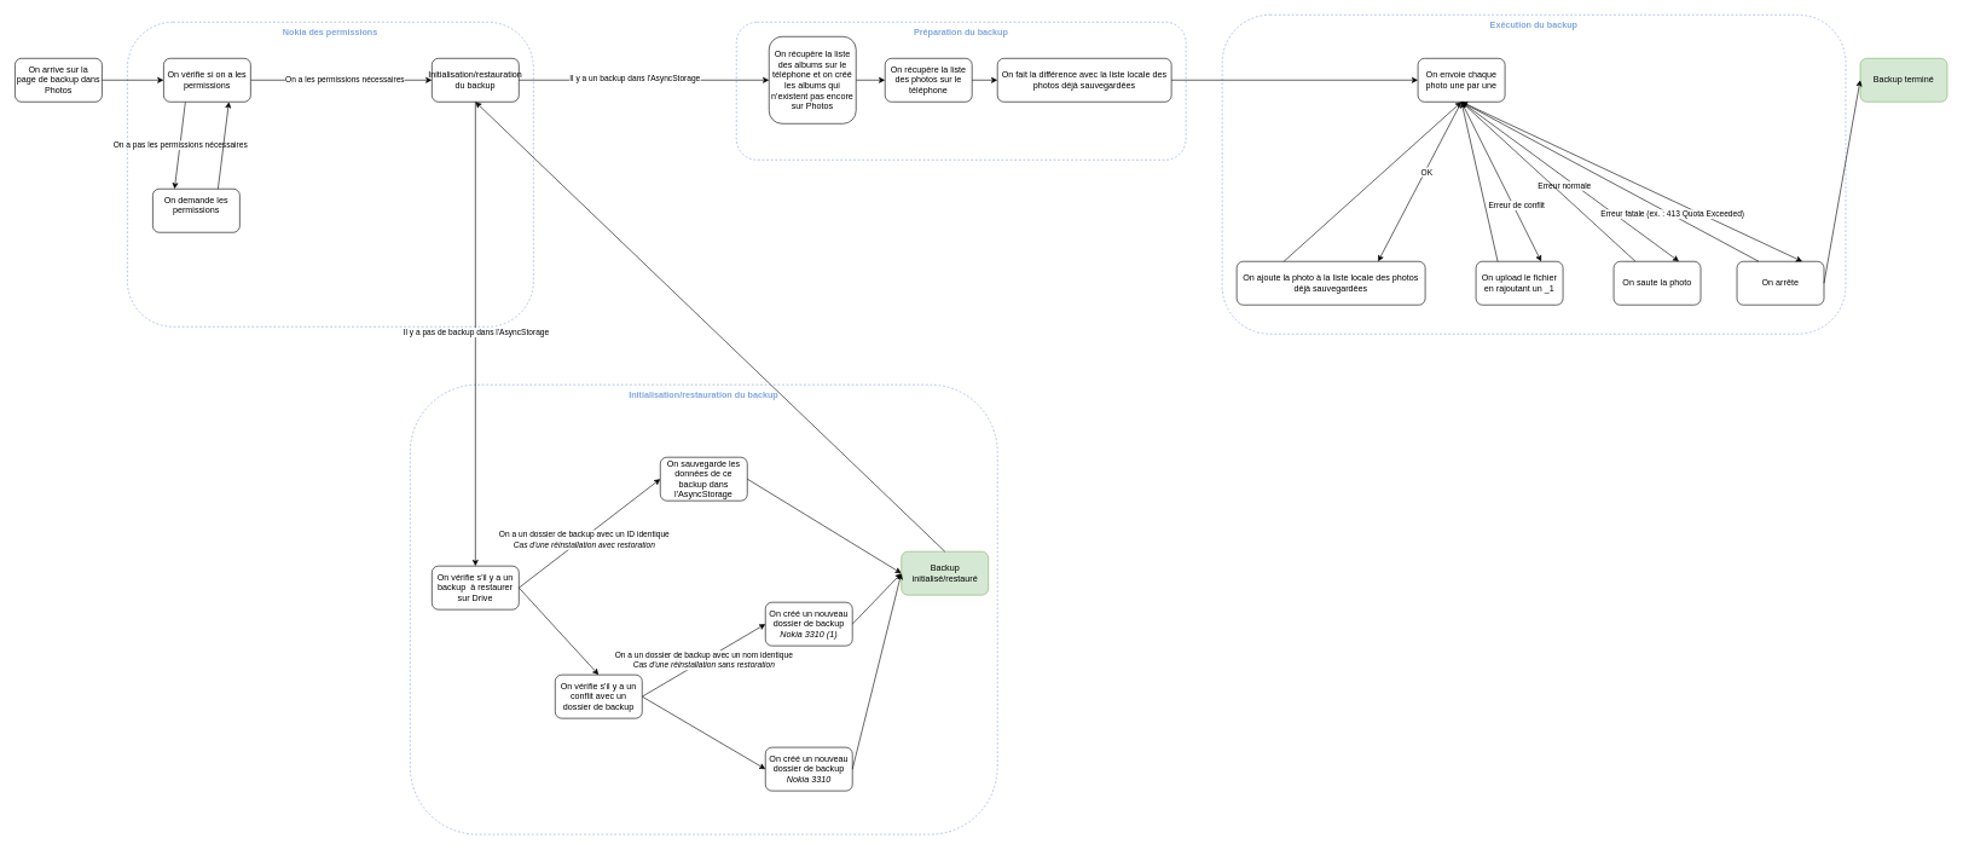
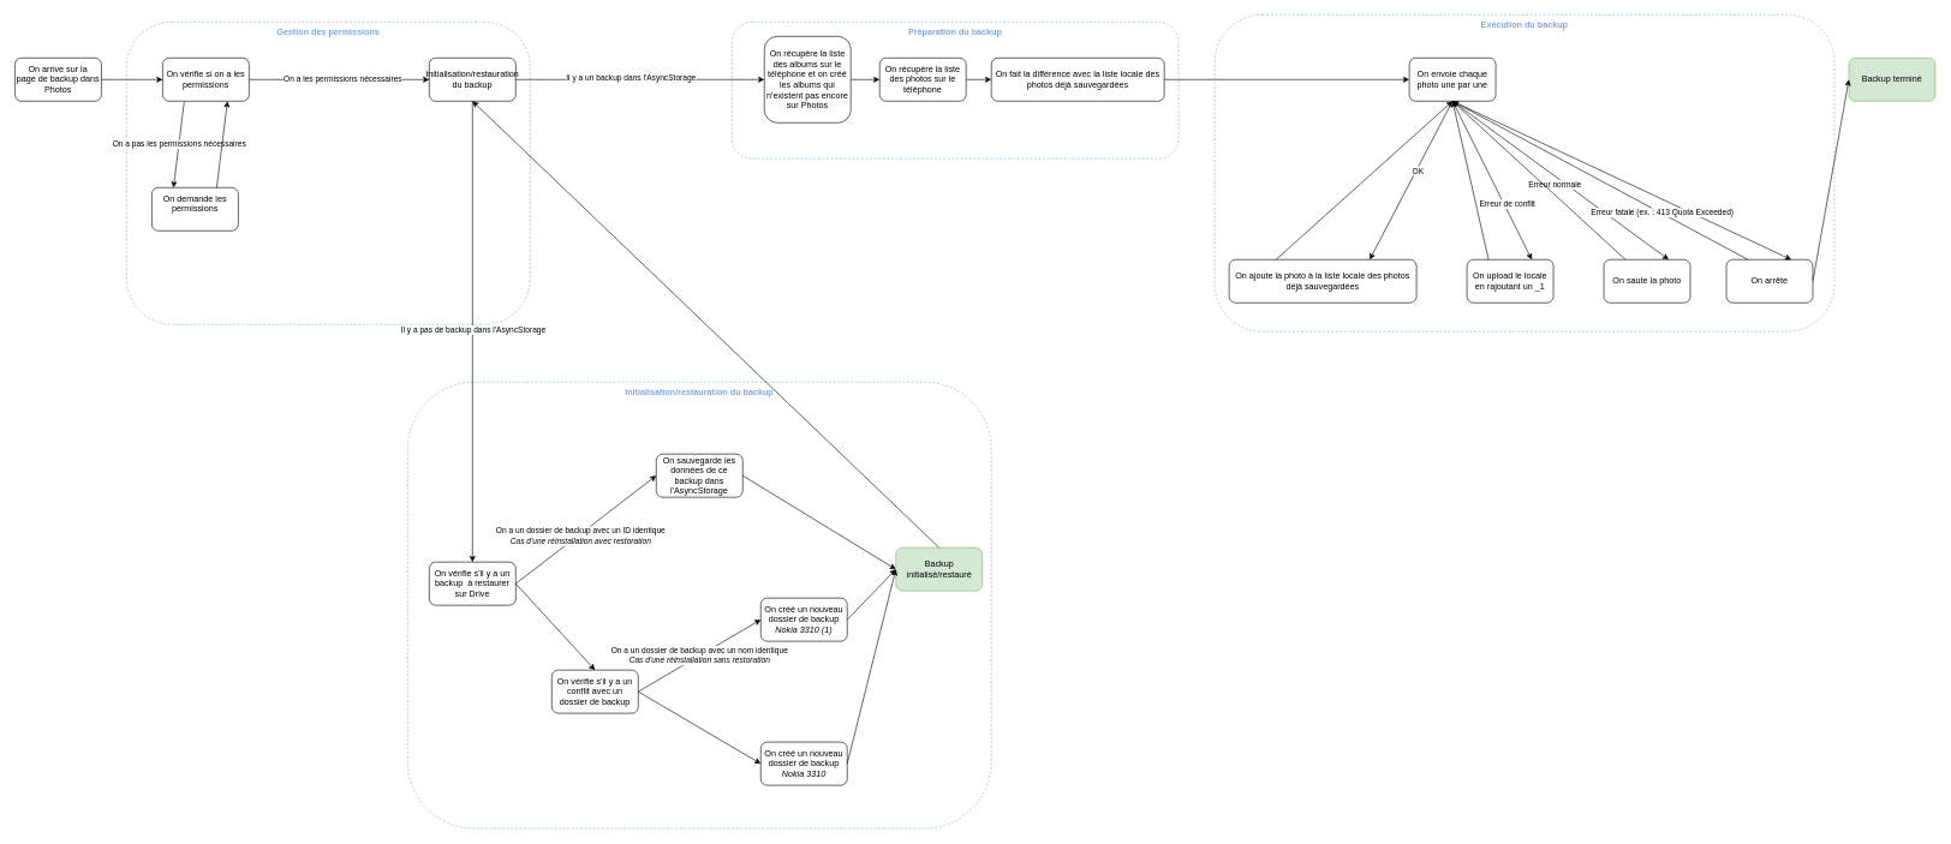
  <mxCell id="0" />
  <mxCell id="1" parent="0" />
- <mxCell id="2" value="&lt;font color=&quot;#7ea6e0&quot;&gt;&lt;b&gt;Nokia des permissions&lt;/b&gt;&lt;/font&gt;" style="rounded=1;whiteSpace=wrap;html=1;fillColor=none;dashed=1;verticalAlign=top;strokeColor=#7EA6E0;" parent="1" vertex="1"><mxGeometry x="175" y="30" width="560" height="420" as="geometry" /></mxCell>
+ <mxCell id="2" value="&lt;font color=&quot;#7ea6e0&quot;&gt;&lt;b&gt;Gestion des permissions&lt;/b&gt;&lt;/font&gt;" style="rounded=1;whiteSpace=wrap;html=1;fillColor=none;dashed=1;verticalAlign=top;strokeColor=#7EA6E0;" parent="1" vertex="1"><mxGeometry x="175" y="30" width="560" height="420" as="geometry" /></mxCell>
  <mxCell id="3" value="&lt;font color=&quot;#7ea6e0&quot;&gt;&lt;b&gt;Préparation du backup&lt;br&gt;&lt;/b&gt;&lt;/font&gt;" style="rounded=1;whiteSpace=wrap;html=1;fillColor=none;dashed=1;strokeColor=#7EA6E0;verticalAlign=top;" parent="1" vertex="1"><mxGeometry x="1015" y="30" width="620" height="190" as="geometry" /></mxCell>
  <mxCell id="4" value="&lt;div&gt;&lt;b&gt;&lt;font color=&quot;#7ea6e0&quot;&gt;Exécution du backup&lt;br&gt;&lt;/font&gt;&lt;/b&gt;&lt;/div&gt;&lt;div&gt;&lt;br&gt;&lt;/div&gt;" style="rounded=1;whiteSpace=wrap;html=1;dashed=1;fillColor=none;verticalAlign=top;fontStyle=0;strokeColor=#7EA6E0;" parent="1" vertex="1"><mxGeometry x="1685" y="20" width="860" height="440" as="geometry" /></mxCell>
  <mxCell id="5" value="&lt;font color=&quot;#7ea6e0&quot;&gt;&lt;b&gt;Initialisation/restauration du backup&lt;br&gt;&lt;/b&gt;&lt;/font&gt;" style="rounded=1;whiteSpace=wrap;html=1;dashed=1;fillColor=none;verticalAlign=top;strokeColor=#7EA6E0;" parent="1" vertex="1"><mxGeometry x="565" y="530" width="810" height="620" as="geometry" /></mxCell>
  <mxCell id="6" value="Initialisation/restauration du backup" style="rounded=1;whiteSpace=wrap;html=1;" parent="1" vertex="1"><mxGeometry x="595" y="80" width="120" height="60" as="geometry" /></mxCell>
  <mxCell id="7" value="" style="endArrow=classic;html=1;rounded=0;entryX=0;entryY=0.5;entryDx=0;entryDy=0;exitX=1;exitY=0.5;exitDx=0;exitDy=0;" parent="1" source="6" target="36" edge="1"><mxGeometry width="50" height="50" relative="1" as="geometry"><mxPoint x="665" y="320" as="sourcePoint" /><mxPoint x="1075" y="-20" as="targetPoint" /></mxGeometry></mxCell>
  <mxCell id="8" value="&lt;div&gt;Il y a un backup dans l'AsyncStorage&lt;/div&gt;&lt;div&gt;&lt;br&gt;&lt;/div&gt;" style="edgeLabel;html=1;align=center;verticalAlign=middle;resizable=0;points=[];" parent="7" vertex="1" connectable="0"><mxGeometry x="0.178" y="-4" relative="1" as="geometry"><mxPoint x="-44" as="offset" /></mxGeometry></mxCell>
  <mxCell id="9" value="&lt;div&gt;On vérifie s'il y a un backup&amp;nbsp; à restaurer sur Drive&lt;br&gt;&lt;/div&gt;" style="rounded=1;whiteSpace=wrap;html=1;" parent="1" vertex="1"><mxGeometry x="595" y="780" width="120" height="60" as="geometry" /></mxCell>
  <mxCell id="10" value="" style="endArrow=classic;html=1;rounded=0;entryX=0.5;entryY=0;entryDx=0;entryDy=0;exitX=0.5;exitY=1;exitDx=0;exitDy=0;" parent="1" source="6" target="9" edge="1"><mxGeometry width="50" height="50" relative="1" as="geometry"><mxPoint x="775" y="330" as="sourcePoint" /><mxPoint x="825" y="280" as="targetPoint" /></mxGeometry></mxCell>
  <mxCell id="11" value="Il y a pas de backup dans l'AsyncStorage" style="edgeLabel;html=1;align=center;verticalAlign=middle;resizable=0;points=[];" parent="10" vertex="1" connectable="0"><mxGeometry x="-0.01" y="-1" relative="1" as="geometry"><mxPoint x="1" as="offset" /></mxGeometry></mxCell>
  <mxCell id="12" value="" style="endArrow=classic;html=1;rounded=0;exitX=1;exitY=0.5;exitDx=0;exitDy=0;entryX=0;entryY=0.5;entryDx=0;entryDy=0;" parent="1" source="9" target="15" edge="1"><mxGeometry width="50" height="50" relative="1" as="geometry"><mxPoint x="875" y="640" as="sourcePoint" /><mxPoint x="995" y="530" as="targetPoint" /></mxGeometry></mxCell>
  <mxCell id="13" value="On a un dossier de backup avec un ID identique&lt;br&gt;&lt;div&gt;&lt;i&gt;Cas d'une réinstallation avec restoration&lt;/i&gt;&lt;br&gt;&lt;/div&gt;" style="edgeLabel;html=1;align=center;verticalAlign=middle;resizable=0;points=[];" parent="12" vertex="1" connectable="0"><mxGeometry x="-0.097" y="-2" relative="1" as="geometry"><mxPoint as="offset" /></mxGeometry></mxCell>
  <mxCell id="14" value="&lt;div&gt;On a un dossier de backup avec un nom identique&lt;br&gt;&lt;/div&gt;&lt;div&gt;&lt;i&gt;Cas d'une réinstallation sans restoration&lt;br&gt;&lt;/i&gt;&lt;/div&gt;" style="endArrow=classic;html=1;rounded=0;entryX=0;entryY=0.5;entryDx=0;entryDy=0;exitX=1;exitY=0.5;exitDx=0;exitDy=0;" parent="1" source="46" target="37" edge="1"><mxGeometry x="0.006" width="50" height="50" relative="1" as="geometry"><mxPoint x="745" y="890" as="sourcePoint" /><mxPoint x="1035" y="500" as="targetPoint" /><Array as="points" /><mxPoint as="offset" /></mxGeometry></mxCell>
  <mxCell id="15" value="On sauvegarde les données de ce backup dans l'AsyncStorage" style="rounded=1;whiteSpace=wrap;html=1;" parent="1" vertex="1"><mxGeometry x="910" y="630" width="120" height="60" as="geometry" /></mxCell>
  <mxCell id="16" value="&lt;div&gt;On envoie chaque photo une par une&lt;br&gt;&lt;/div&gt;" style="rounded=1;whiteSpace=wrap;html=1;" parent="1" vertex="1"><mxGeometry x="1955" y="80" width="120" height="60" as="geometry" /></mxCell>
  <mxCell id="17" value="&lt;div&gt;On ajoute la photo à la liste locale des photos déjà sauvegardées &lt;br&gt;&lt;/div&gt;" style="rounded=1;whiteSpace=wrap;html=1;" parent="1" vertex="1"><mxGeometry x="1705" y="360" width="260" height="60" as="geometry" /></mxCell>
  <mxCell id="18" value="" style="endArrow=classic;html=1;rounded=0;exitX=0.5;exitY=1;exitDx=0;exitDy=0;entryX=0.75;entryY=0;entryDx=0;entryDy=0;" parent="1" source="16" target="17" edge="1"><mxGeometry width="50" height="50" relative="1" as="geometry"><mxPoint x="1315" y="630" as="sourcePoint" /><mxPoint x="1585" y="470" as="targetPoint" /></mxGeometry></mxCell>
  <mxCell id="19" value="&lt;div&gt;OK&lt;/div&gt;" style="edgeLabel;html=1;align=center;verticalAlign=middle;resizable=0;points=[];" parent="18" vertex="1" connectable="0"><mxGeometry x="-0.129" y="2" relative="1" as="geometry"><mxPoint as="offset" /></mxGeometry></mxCell>
  <mxCell id="20" value="Backup terminé" style="rounded=1;whiteSpace=wrap;html=1;fillColor=#d5e8d4;strokeColor=#82b366;" parent="1" vertex="1"><mxGeometry x="2565" y="80" width="120" height="60" as="geometry" /></mxCell>
  <mxCell id="21" value="&lt;div&gt;On fait la différence avec la liste locale des photos déjà sauvegardées &lt;br&gt;&lt;/div&gt;" style="rounded=1;whiteSpace=wrap;html=1;" parent="1" vertex="1"><mxGeometry x="1375" y="80" width="240" height="60" as="geometry" /></mxCell>
  <mxCell id="22" value="" style="endArrow=classic;html=1;rounded=0;exitX=1;exitY=0.5;exitDx=0;exitDy=0;entryX=0;entryY=0.5;entryDx=0;entryDy=0;" parent="1" source="21" target="16" edge="1"><mxGeometry width="50" height="50" relative="1" as="geometry"><mxPoint x="1555" y="300" as="sourcePoint" /><mxPoint x="1605" y="250" as="targetPoint" /></mxGeometry></mxCell>
  <mxCell id="23" value="" style="endArrow=classic;html=1;rounded=0;entryX=0;entryY=0.5;entryDx=0;entryDy=0;exitX=1;exitY=0.5;exitDx=0;exitDy=0;" parent="1" source="36" target="48" edge="1"><mxGeometry width="50" height="50" relative="1" as="geometry"><mxPoint x="1195" y="-20" as="sourcePoint" /><mxPoint x="1245" y="110" as="targetPoint" /></mxGeometry></mxCell>
  <mxCell id="24" value="On arrive sur la page&amp;nbsp;de backup dans Photos" style="rounded=1;whiteSpace=wrap;html=1;" parent="1" vertex="1"><mxGeometry x="20" y="80" width="120" height="60" as="geometry" /></mxCell>
  <mxCell id="25" value="" style="endArrow=classic;html=1;rounded=0;entryX=0;entryY=0.5;entryDx=0;entryDy=0;exitX=1;exitY=0.5;exitDx=0;exitDy=0;" parent="1" source="45" target="6" edge="1"><mxGeometry width="50" height="50" relative="1" as="geometry"><mxPoint x="405" y="140" as="sourcePoint" /><mxPoint x="665" y="210" as="targetPoint" /></mxGeometry></mxCell>
  <mxCell id="26" value="On a les permissions nécessaires" style="edgeLabel;html=1;align=center;verticalAlign=middle;resizable=0;points=[];" parent="25" vertex="1" connectable="0"><mxGeometry x="0.033" y="2" relative="1" as="geometry"><mxPoint as="offset" /></mxGeometry></mxCell>
  <mxCell id="27" value="&lt;div&gt;On demande les permissions&lt;/div&gt;&lt;div&gt;&lt;br&gt;&lt;/div&gt;" style="rounded=1;whiteSpace=wrap;html=1;" parent="1" vertex="1"><mxGeometry x="210" y="260" width="120" height="60" as="geometry" /></mxCell>
  <mxCell id="28" value="On a pas les permissions nécessaires" style="endArrow=classic;html=1;rounded=0;entryX=0.25;entryY=0;entryDx=0;entryDy=0;exitX=0.25;exitY=1;exitDx=0;exitDy=0;" parent="1" source="45" target="27" edge="1"><mxGeometry width="50" height="50" relative="1" as="geometry"><mxPoint x="345" y="290" as="sourcePoint" /><mxPoint x="395" y="240" as="targetPoint" /></mxGeometry></mxCell>
  <mxCell id="29" value="" style="endArrow=classic;html=1;rounded=0;entryX=0.75;entryY=1;entryDx=0;entryDy=0;exitX=0.75;exitY=0;exitDx=0;exitDy=0;" parent="1" source="27" target="45" edge="1"><mxGeometry width="50" height="50" relative="1" as="geometry"><mxPoint x="305" y="270" as="sourcePoint" /><mxPoint x="355" y="220" as="targetPoint" /></mxGeometry></mxCell>
  <mxCell id="30" value="" style="endArrow=classic;html=1;rounded=0;entryX=0.5;entryY=1;entryDx=0;entryDy=0;exitX=0.25;exitY=0;exitDx=0;exitDy=0;" parent="1" source="17" target="16" edge="1"><mxGeometry width="50" height="50" relative="1" as="geometry"><mxPoint x="1385" y="610" as="sourcePoint" /><mxPoint x="1435" y="560" as="targetPoint" /></mxGeometry></mxCell>
  <mxCell id="31" value="On saute la photo" style="rounded=1;whiteSpace=wrap;html=1;" parent="1" vertex="1"><mxGeometry x="2225" y="360" width="120" height="60" as="geometry" /></mxCell>
  <mxCell id="32" value="" style="endArrow=classic;html=1;rounded=0;exitX=0.5;exitY=1;exitDx=0;exitDy=0;entryX=0.75;entryY=0;entryDx=0;entryDy=0;" parent="1" source="16" target="31" edge="1"><mxGeometry width="50" height="50" relative="1" as="geometry"><mxPoint x="1855" y="560" as="sourcePoint" /><mxPoint x="1905" y="510" as="targetPoint" /></mxGeometry></mxCell>
  <mxCell id="33" value="&lt;div&gt;Erreur normale&lt;br&gt;&lt;/div&gt;" style="edgeLabel;html=1;align=center;verticalAlign=middle;resizable=0;points=[];" parent="32" vertex="1" connectable="0"><mxGeometry x="0.108" y="-2" relative="1" as="geometry"><mxPoint x="-23" y="-8" as="offset" /></mxGeometry></mxCell>
  <mxCell id="34" value="" style="endArrow=classic;html=1;rounded=0;entryX=0.5;entryY=1;entryDx=0;entryDy=0;exitX=0.25;exitY=0;exitDx=0;exitDy=0;" parent="1" source="31" target="16" edge="1"><mxGeometry width="50" height="50" relative="1" as="geometry"><mxPoint x="1925" y="530" as="sourcePoint" /><mxPoint x="1915" y="490" as="targetPoint" /></mxGeometry></mxCell>
  <mxCell id="35" value="" style="endArrow=classic;html=1;rounded=0;exitX=1;exitY=0.5;exitDx=0;exitDy=0;entryX=0;entryY=0.5;entryDx=0;entryDy=0;" parent="1" source="15" target="40" edge="1"><mxGeometry width="50" height="50" relative="1" as="geometry"><mxPoint x="855" y="130" as="sourcePoint" /><mxPoint x="855" y="70" as="targetPoint" /></mxGeometry></mxCell>
  <mxCell id="36" value="&lt;div&gt;On récupère la liste des albums sur le téléphone et on créé les albums qui n'existent pas encore sur Photos&lt;/div&gt;" style="rounded=1;whiteSpace=wrap;html=1;" parent="1" vertex="1"><mxGeometry x="1060" y="50" width="120" height="120" as="geometry" /></mxCell>
  <mxCell id="37" value="On créé un nouveau dossier de backup &lt;i&gt;Nokia 3310 (1)&lt;/i&gt;" style="rounded=1;whiteSpace=wrap;html=1;" parent="1" vertex="1"><mxGeometry x="1055" y="830" width="120" height="60" as="geometry" /></mxCell>
  <mxCell id="38" value="" style="endArrow=classic;html=1;rounded=0;exitX=1;exitY=0.5;exitDx=0;exitDy=0;entryX=0;entryY=0.5;entryDx=0;entryDy=0;" parent="1" source="37" target="40" edge="1"><mxGeometry width="50" height="50" relative="1" as="geometry"><mxPoint x="915" y="270" as="sourcePoint" /><mxPoint x="965" y="220" as="targetPoint" /></mxGeometry></mxCell>
  <mxCell id="39" value="" style="endArrow=classic;html=1;rounded=0;entryX=0;entryY=0.5;entryDx=0;entryDy=0;exitX=1;exitY=0.5;exitDx=0;exitDy=0;" parent="1" source="46" target="41" edge="1"><mxGeometry width="50" height="50" relative="1" as="geometry"><mxPoint x="745" y="890" as="sourcePoint" /><mxPoint x="645" y="450" as="targetPoint" /></mxGeometry></mxCell>
  <mxCell id="40" value="Backup initialisé/restauré" style="rounded=1;whiteSpace=wrap;html=1;fillColor=#d5e8d4;strokeColor=#82b366;" parent="1" vertex="1"><mxGeometry x="1242.5" y="760" width="120" height="60" as="geometry" /></mxCell>
  <mxCell id="41" value="On créé un nouveau dossier de backup &lt;i&gt;Nokia 3310&lt;/i&gt;" style="rounded=1;whiteSpace=wrap;html=1;" parent="1" vertex="1"><mxGeometry x="1055" y="1030" width="120" height="60" as="geometry" /></mxCell>
  <mxCell id="42" value="" style="endArrow=classic;html=1;rounded=0;entryX=0;entryY=0.5;entryDx=0;entryDy=0;exitX=1;exitY=0.5;exitDx=0;exitDy=0;" parent="1" source="41" target="40" edge="1"><mxGeometry width="50" height="50" relative="1" as="geometry"><mxPoint x="1075" y="980" as="sourcePoint" /><mxPoint x="1125" y="930" as="targetPoint" /></mxGeometry></mxCell>
  <mxCell id="43" value="" style="endArrow=classic;html=1;rounded=0;exitX=0.5;exitY=0;exitDx=0;exitDy=0;entryX=0.5;entryY=1;entryDx=0;entryDy=0;" parent="1" source="40" target="6" edge="1"><mxGeometry width="50" height="50" relative="1" as="geometry"><mxPoint x="1405" y="790" as="sourcePoint" /><mxPoint x="1455" y="740" as="targetPoint" /></mxGeometry></mxCell>
  <mxCell id="44" value="" style="endArrow=classic;html=1;rounded=0;entryX=0;entryY=0.5;entryDx=0;entryDy=0;exitX=1;exitY=0.5;exitDx=0;exitDy=0;" parent="1" source="24" target="45" edge="1"><mxGeometry width="50" height="50" relative="1" as="geometry"><mxPoint x="140" y="110" as="sourcePoint" /><mxPoint x="595" y="110" as="targetPoint" /></mxGeometry></mxCell>
  <mxCell id="45" value="&lt;div&gt;On vérifie si on a les permissions&lt;br&gt;&lt;/div&gt;" style="rounded=1;whiteSpace=wrap;html=1;" parent="1" vertex="1"><mxGeometry x="225" y="80" width="120" height="60" as="geometry" /></mxCell>
  <mxCell id="46" value="On vérifie s'il y a un conflit avec un dossier de backup" style="rounded=1;whiteSpace=wrap;html=1;" parent="1" vertex="1"><mxGeometry x="765" y="930" width="120" height="60" as="geometry" /></mxCell>
  <mxCell id="47" value="" style="endArrow=classic;html=1;rounded=0;entryX=0.5;entryY=0;entryDx=0;entryDy=0;exitX=1;exitY=0.5;exitDx=0;exitDy=0;" parent="1" source="9" target="46" edge="1"><mxGeometry width="50" height="50" relative="1" as="geometry"><mxPoint x="595" y="930" as="sourcePoint" /><mxPoint x="645" y="880" as="targetPoint" /></mxGeometry></mxCell>
  <mxCell id="48" value="&lt;div&gt;On récupère la liste des photos sur le téléphone&lt;br&gt;&lt;/div&gt;" style="rounded=1;whiteSpace=wrap;html=1;" parent="1" vertex="1"><mxGeometry x="1220" y="80" width="120" height="60" as="geometry" /></mxCell>
  <mxCell id="49" value="" style="endArrow=classic;html=1;rounded=0;entryX=0;entryY=0.5;entryDx=0;entryDy=0;exitX=1;exitY=0.5;exitDx=0;exitDy=0;" parent="1" source="48" target="21" edge="1"><mxGeometry width="50" height="50" relative="1" as="geometry"><mxPoint x="1335" y="330" as="sourcePoint" /><mxPoint x="1385" y="280" as="targetPoint" /></mxGeometry></mxCell>
  <mxCell id="50" value="On arrête" style="rounded=1;whiteSpace=wrap;html=1;" parent="1" vertex="1"><mxGeometry x="2395" y="360" width="120" height="60" as="geometry" /></mxCell>
  <mxCell id="51" value="" style="endArrow=classic;html=1;rounded=0;entryX=0.5;entryY=1;entryDx=0;entryDy=0;exitX=0.25;exitY=0;exitDx=0;exitDy=0;" parent="1" source="50" target="16" edge="1"><mxGeometry width="50" height="50" relative="1" as="geometry"><mxPoint x="2165" y="260" as="sourcePoint" /><mxPoint x="2215" y="210" as="targetPoint" /></mxGeometry></mxCell>
  <mxCell id="52" value="" style="endArrow=classic;html=1;rounded=0;exitX=0.5;exitY=1;exitDx=0;exitDy=0;entryX=0.75;entryY=0;entryDx=0;entryDy=0;" parent="1" source="16" target="50" edge="1"><mxGeometry width="50" height="50" relative="1" as="geometry"><mxPoint x="2205" y="340" as="sourcePoint" /><mxPoint x="2255" y="290" as="targetPoint" /><Array as="points" /></mxGeometry></mxCell>
  <mxCell id="53" value="Erreur fatale (ex. : 413 Quota Exceeded)" style="edgeLabel;html=1;align=center;verticalAlign=middle;resizable=0;points=[];" parent="52" vertex="1" connectable="0"><mxGeometry x="0.063" y="-2" relative="1" as="geometry"><mxPoint x="41" y="36" as="offset" /></mxGeometry></mxCell>
  <mxCell id="54" value="" style="endArrow=classic;html=1;rounded=0;entryX=0;entryY=0.5;entryDx=0;entryDy=0;exitX=1;exitY=0.5;exitDx=0;exitDy=0;" parent="1" source="50" target="20" edge="1"><mxGeometry width="50" height="50" relative="1" as="geometry"><mxPoint x="2535" y="410" as="sourcePoint" /><mxPoint x="2585" y="360" as="targetPoint" /></mxGeometry></mxCell>
  <mxCell id="55" value="" style="endArrow=classic;html=1;rounded=0;exitX=0.5;exitY=1;exitDx=0;exitDy=0;entryX=0.75;entryY=0;entryDx=0;entryDy=0;" parent="1" source="16" target="57" edge="1"><mxGeometry width="50" height="50" relative="1" as="geometry"><mxPoint x="1735" y="330" as="sourcePoint" /><mxPoint x="1855" y="30" as="targetPoint" /></mxGeometry></mxCell>
  <mxCell id="56" value="Erreur de conflit" style="edgeLabel;html=1;align=center;verticalAlign=middle;resizable=0;points=[];" parent="55" vertex="1" connectable="0"><mxGeometry x="0.308" y="4" relative="1" as="geometry"><mxPoint as="offset" /></mxGeometry></mxCell>
- <mxCell id="57" value="On upload le fichier en rajoutant un _1 " style="rounded=1;whiteSpace=wrap;html=1;" parent="1" vertex="1"><mxGeometry x="2035" y="360" width="120" height="60" as="geometry" /></mxCell>
+ <mxCell id="57" value="On upload le locale en rajoutant un _1 " style="rounded=1;whiteSpace=wrap;html=1;" parent="1" vertex="1"><mxGeometry x="2035" y="360" width="120" height="60" as="geometry" /></mxCell>
  <mxCell id="58" value="" style="endArrow=classic;html=1;rounded=0;entryX=0.5;entryY=1;entryDx=0;entryDy=0;exitX=0.25;exitY=0;exitDx=0;exitDy=0;" parent="1" source="57" target="16" edge="1"><mxGeometry width="50" height="50" relative="1" as="geometry"><mxPoint x="1435" y="360" as="sourcePoint" /><mxPoint x="1485" y="310" as="targetPoint" /></mxGeometry></mxCell>
